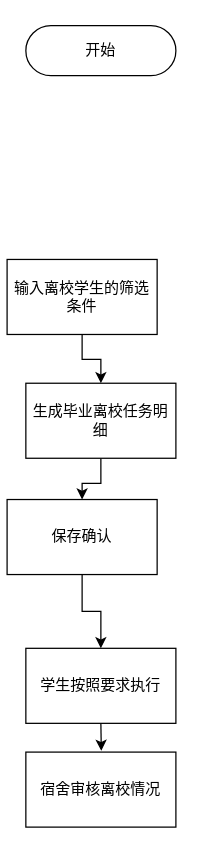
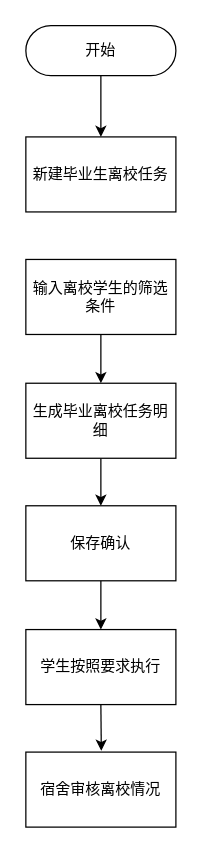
  <mxCell id="0" />
  <mxCell id="1" parent="0" />
+ <mxCell id="2" style="edgeStyle=orthogonalEdgeStyle;rounded=0;orthogonalLoop=1;jettySize=auto;html=1;exitX=0.5;exitY=1;exitDx=0;exitDy=0;entryX=0.5;entryY=0;entryDx=0;entryDy=0;" edge="1" parent="1" source="3" target="4"><mxGeometry relative="1" as="geometry" /></mxCell>
  <mxCell id="3" value="开始" style="rounded=1;whiteSpace=wrap;html=1;arcSize=50;" vertex="1" parent="1"><mxGeometry x="20" y="20" width="120" height="40" as="geometry" /></mxCell>
+ <mxCell id="4" value="新建毕业生离校任务" style="rounded=0;whiteSpace=wrap;html=1;" vertex="1" parent="1"><mxGeometry x="20" y="109" width="120" height="60" as="geometry" /></mxCell>
  <mxCell id="5" style="edgeStyle=orthogonalEdgeStyle;rounded=0;orthogonalLoop=1;jettySize=auto;html=1;entryX=0.5;entryY=0;entryDx=0;entryDy=0;" edge="1" parent="1" source="6" target="8"><mxGeometry relative="1" as="geometry" /></mxCell>
- <mxCell id="6" value="输入离校学生的筛选条件" style="rounded=0;whiteSpace=wrap;html=1;" vertex="1" parent="1"><mxGeometry x="5" y="207" width="120" height="60" as="geometry" /></mxCell>
+ <mxCell id="6" value="输入离校学生的筛选条件" style="rounded=0;whiteSpace=wrap;html=1;" vertex="1" parent="1"><mxGeometry x="20" y="207" width="120" height="60" as="geometry" /></mxCell>
  <mxCell id="7" style="edgeStyle=orthogonalEdgeStyle;rounded=0;orthogonalLoop=1;jettySize=auto;html=1;entryX=0.5;entryY=0;entryDx=0;entryDy=0;" edge="1" parent="1" source="8" target="10"><mxGeometry relative="1" as="geometry" /></mxCell>
  <mxCell id="8" value="生成毕业离校任务明细" style="rounded=0;whiteSpace=wrap;html=1;" vertex="1" parent="1"><mxGeometry x="20" y="306" width="120" height="60" as="geometry" /></mxCell>
  <mxCell id="9" style="edgeStyle=orthogonalEdgeStyle;rounded=0;orthogonalLoop=1;jettySize=auto;html=1;" edge="1" parent="1" source="10" target="12"><mxGeometry relative="1" as="geometry" /></mxCell>
- <mxCell id="10" value="保存确认" style="rounded=0;whiteSpace=wrap;html=1;" vertex="1" parent="1"><mxGeometry x="5" y="399" width="120" height="60" as="geometry" /></mxCell>
+ <mxCell id="10" value="保存确认" style="rounded=0;whiteSpace=wrap;html=1;" vertex="1" parent="1"><mxGeometry x="20" y="404" width="120" height="60" as="geometry" /></mxCell>
  <mxCell id="11" style="edgeStyle=orthogonalEdgeStyle;rounded=0;orthogonalLoop=1;jettySize=auto;html=1;exitX=0.5;exitY=1;exitDx=0;exitDy=0;" edge="1" parent="1" source="12"><mxGeometry relative="1" as="geometry"><mxPoint x="80.348" y="600" as="targetPoint" /></mxGeometry></mxCell>
- <mxCell id="12" value="学生按照要求执行" style="rounded=0;whiteSpace=wrap;html=1;" vertex="1" parent="1"><mxGeometry x="20" y="518" width="120" height="60" as="geometry" /></mxCell>
+ <mxCell id="12" value="学生按照要求执行" style="rounded=0;whiteSpace=wrap;html=1;" vertex="1" parent="1"><mxGeometry x="20" y="503" width="120" height="60" as="geometry" /></mxCell>
  <mxCell id="13" value="宿舍审核离校情况" style="rounded=0;whiteSpace=wrap;html=1;" vertex="1" parent="1"><mxGeometry x="20" y="601" width="120" height="60" as="geometry" /></mxCell>
